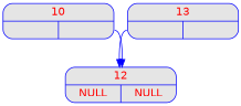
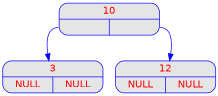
  digraph {
    fontname="DejaVu Sans"
    node [color=blue fillcolor=grey90 fontcolor=red fontname="DejaVu Sans" fontsize=14 shape=record style="rounded, filled"]
    edge [color=blue fontname="DejaVu Sans" tailport=g]
    n1 [label="{<c> 10 | { <g> | <d>}}" width=2]
+   n2 [label="{<c> 3 | { <g> NULL | <d> NULL}}" width=2]
    n3 [label="{<c> 12 | { <g> NULL | <d> NULL}}" width=2]
-   n4 [label="{<c> 13 | { <g> | <d>}}" width=2]
+   n1 -> n2
    n1 -> n3 [tailport=d]
-   n4 -> n3
  }
